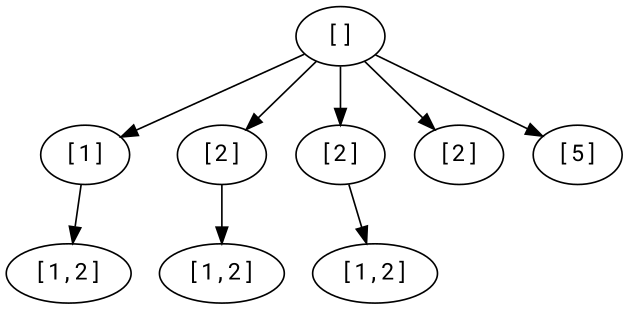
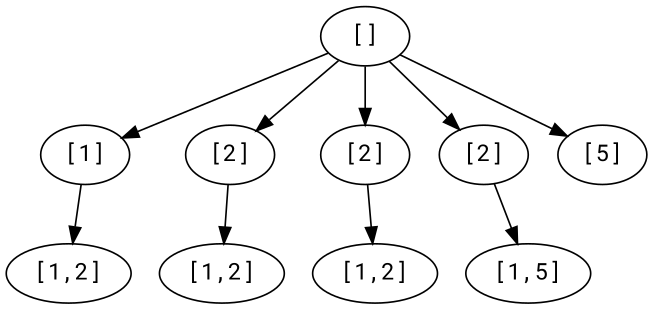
  digraph {
    fontname="Roboto Mono"
    node [fontname="Roboto Mono"]
    edge [fontname="Roboto Mono"]
    n1 [label="[]"]
    n2 [label="[1]"]
    n3 [label="[2]"]
    n4 [label="[2]"]
    n5 [label="[2]"]
    n6 [label="[5]"]
    n7 [label="[1,2]"]
    n8 [label="[1,2]"]
    n9 [label="[1,2]"]
+   n10 [label="[1,5]"]
    n1 -> n2
    n1 -> n3
    n1 -> n4
    n1 -> n5
    n1 -> n6
    n2 -> n7
    n3 -> n8
    n4 -> n9
+   n5 -> n10
  }
